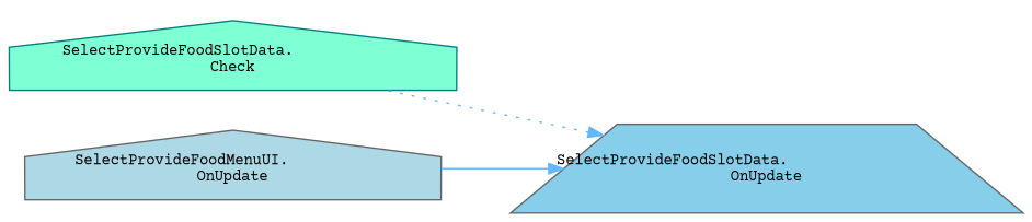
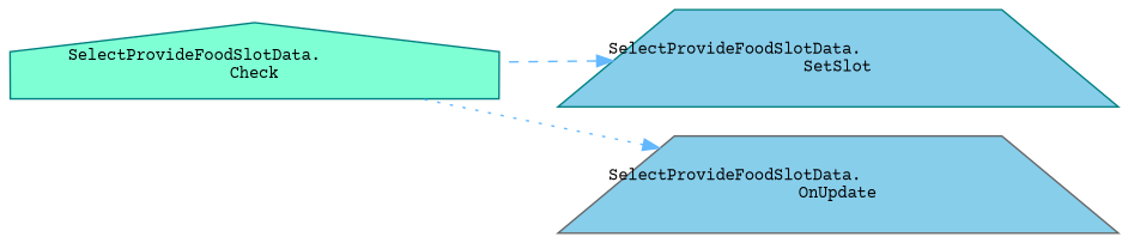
  digraph {
    fontname="Courier Prime"
    rankdir=RL
    node [color=teal fillcolor=skyblue fontname="Courier Prime" fontsize=10 shape=trapezium style=filled]
    edge [color=steelblue1 dir=back fontname="Courier Prime" fontsize=10 labelfontname=Helvetica labelfontsize=10]
+   n1 [height=0.2 label="SelectProvideFoodSlotData.\lSetSlot" width=0.4]
    n2 [fillcolor=aquamarine height=0.2 label="SelectProvideFoodSlotData.\lCheck" shape=house width=0.4]
    n3 [color=gray40 height=0.2 label="SelectProvideFoodSlotData.\lOnUpdate" width=0.4]
-   n4 [color=gray40 fillcolor=lightblue height=0.2 label="SelectProvideFoodMenuUI.\lOnUpdate" shape=house width=0.4]
+   n1 -> n2 [style=dashed]
    n3 -> n2 [style=dotted]
-   n3 -> n4 [style=solid]
  }
